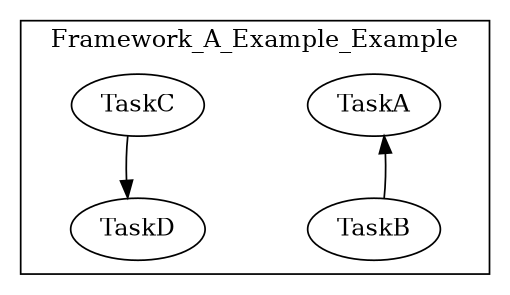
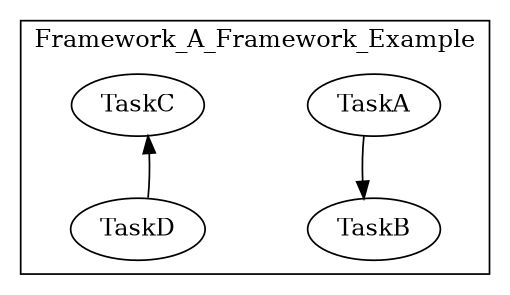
  digraph {
    rankdir=TB
    n1 [label=TaskA]
    n2 [label=TaskB]
    n3 [label=TaskC]
    n4 [label=TaskD]
    subgraph cluster_1 {
-     label=Framework_A_Example_Example
+     label=Framework_A_Framework_Example
      n1
      n2
      n3
      n4
    }
-   n2 -> n1
-   n3 -> n4
+   n1 -> n2
+   n4 -> n3
  }
